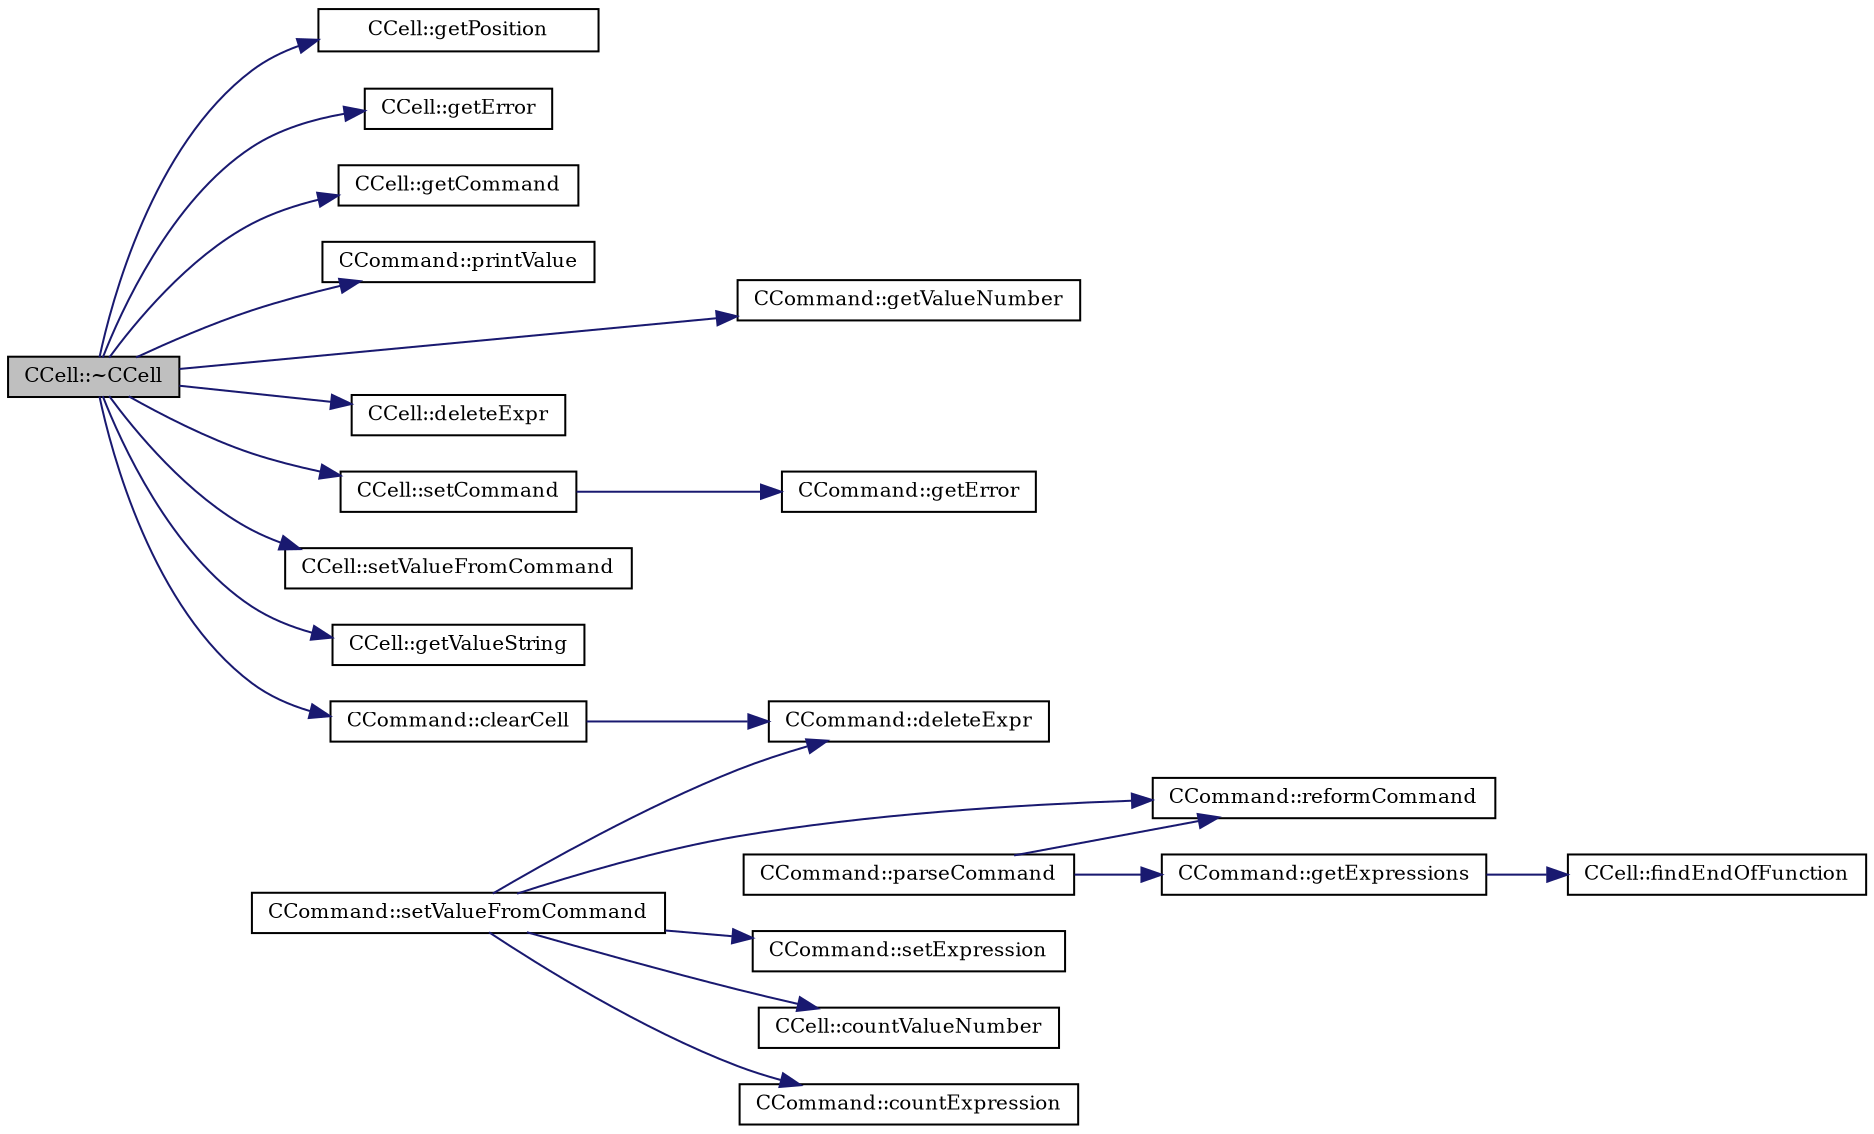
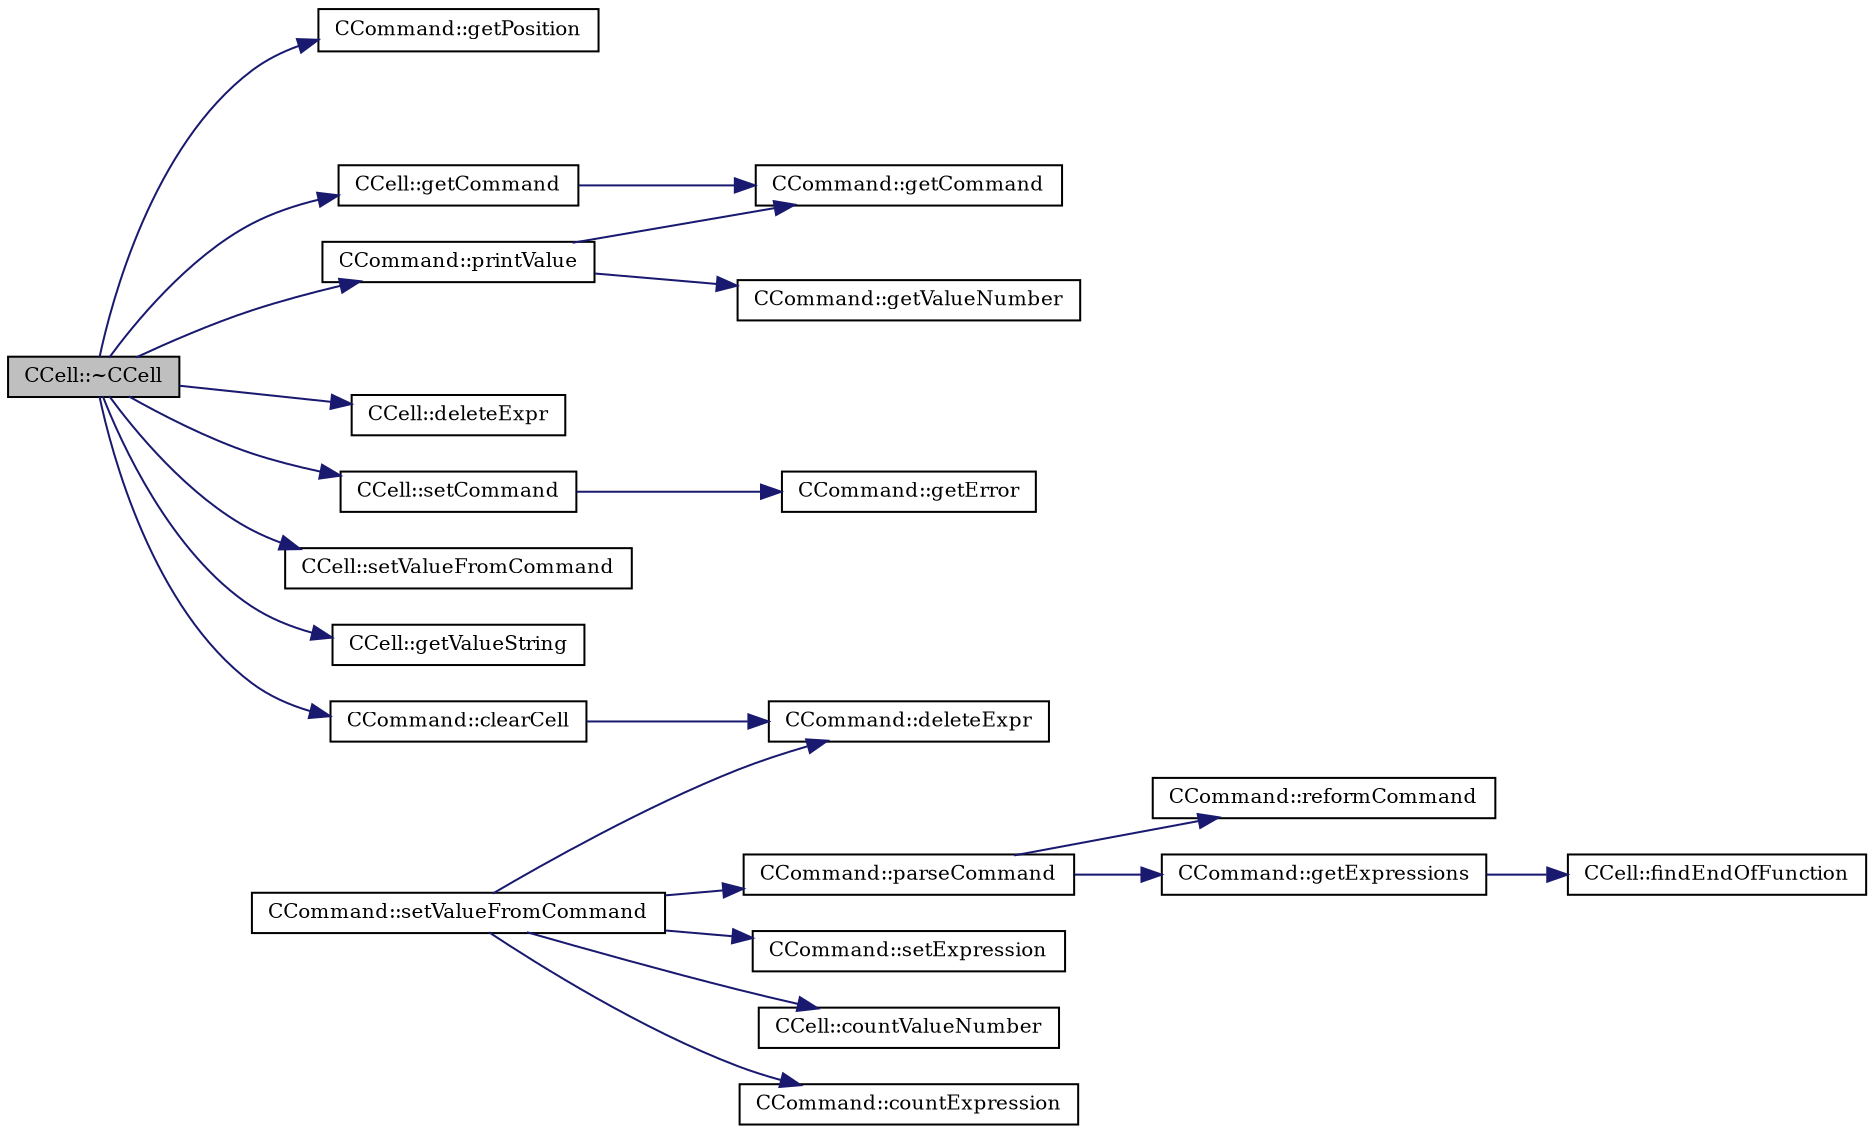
  digraph {
    fontname="DejaVu Serif"
    rankdir=LR
    node [color=black fillcolor=white fontname="DejaVu Serif" fontsize=10 shape=record style=filled]
    edge [color=midnightblue fontname="DejaVu Serif" fontsize=10 labelfontname=Helvetica labelfontsize=10 style=solid]
    n1 [fillcolor=grey75 fontcolor=black height=0.2 label="CCell::~CCell" width=0.4]
-   n2 [height=0.2 label="CCell::getPosition" width=0.4]
-   n3 [height=0.2 label="CCell::getError" width=0.4]
+   n2 [height=0.2 label="CCommand::getPosition" width=0.4]
    n4 [height=0.2 label="CCell::getCommand" width=0.4]
    n5 [height=0.2 label="CCell::deleteExpr" width=0.4]
    n6 [height=0.2 label="CCell::setCommand" width=0.4]
    n7 [height=0.2 label="CCell::setValueFromCommand" width=0.4]
    n8 [height=0.2 label="CCommand::getValueNumber" width=0.4]
    n9 [height=0.2 label="CCell::getValueString" width=0.4]
    n10 [height=0.2 label="CCommand::clearCell" width=0.4]
    n11 [height=0.2 label="CCommand::printValue" width=0.4]
+   n12 [height=0.2 label="CCommand::getCommand" width=0.4]
    n13 [height=0.2 label="CCommand::getError" width=0.4]
    n14 [height=0.2 label="CCommand::deleteExpr" width=0.4]
    n15 [height=0.2 label="CCommand::setValueFromCommand" width=0.4]
    n16 [height=0.2 label="CCommand::parseCommand" width=0.4]
    n17 [height=0.2 label="CCommand::setExpression" width=0.4]
    n18 [height=0.2 label="CCell::countValueNumber" width=0.4]
    n19 [height=0.2 label="CCommand::countExpression" width=0.4]
    n20 [height=0.2 label="CCommand::reformCommand" width=0.4]
    n21 [height=0.2 label="CCommand::getExpressions" width=0.4]
    n22 [height=0.2 label="CCell::findEndOfFunction" width=0.4]
    n1 -> n2
-   n1 -> n3
    n1 -> n4
    n1 -> n5
    n1 -> n6
    n1 -> n7
-   n1 -> n8
+   n11 -> n8
    n1 -> n9
    n1 -> n10
    n1 -> n11
+   n4 -> n12
    n6 -> n13
    n10 -> n14
+   n11 -> n12
    n15 -> n14
-   n15 -> n20
+   n15 -> n16
    n15 -> n17
    n15 -> n18
    n15 -> n19
    n16 -> n20
    n16 -> n21
    n21 -> n22
  }
